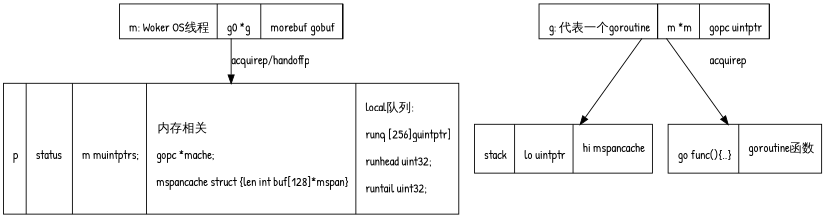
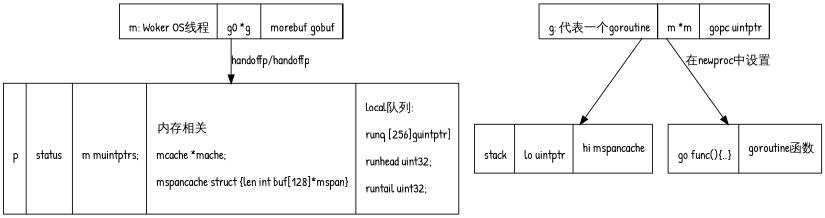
  digraph {
    fontname="Patrick Hand"
    newrank=true
    rankdir=TB
    node [fontname="Patrick Hand" shape=record]
    edge [fontname="Patrick Hand"]
    n1 [label="{{\n      m: Woker OS线程|\n       g0 *g \l|\n       morebuf gobuf\l|\n       <g> curg *g\l|\n       <p> p puintptr\l\n    }}"]
-   n2 [label="{{\n      p|\n        status \l|\n        m muintptrs;\l|\n        内存相关\l\n        gopc *mache;\l\n        mspancache struct \{len int buf[128]*mspan\}\l|\n        local队列:\l\n        runq [256]guintptr]\l\n        runhead uint32;\l\n        runtail uint32;\l\n    }}"]
+   n2 [label="{{\n      p|\n        status \l|\n        m muintptrs;\l|\n        内存相关\l\n        mcache *mache;\l\n        mspancache struct \{len int buf[128]*mspan\}\l|\n        local队列:\l\n        runq [256]guintptr]\l\n        runhead uint32;\l\n        runtail uint32;\l\n    }}"]
    n3 [label="{{\n      g: 代表一个goroutine|\n        <stack> stack stack\l|\n        m *m\l|\n        gopc uintptr\l|\n        <startpc> startpc uintptr\l\n    }}"]
    n4 [label="{{\n      stack|\n        lo uintptr\l|\n        hi mspancache\l\n    }}"]
    n5 [label="{{\n      go func()\{..\}|\n        goroutine函数\l\n    }}"]
-   n1 -> n2 [label="acquirep/handoffp" tailport=p]
+   n1 -> n2 [label="handoffp/handoffp" tailport=p]
    n3 -> n4 [tailport=stack]
-   n3 -> n5 [label=acquirep tailport=startpc]
+   n3 -> n5 [label="在newproc中设置" tailport=startpc]
  }
